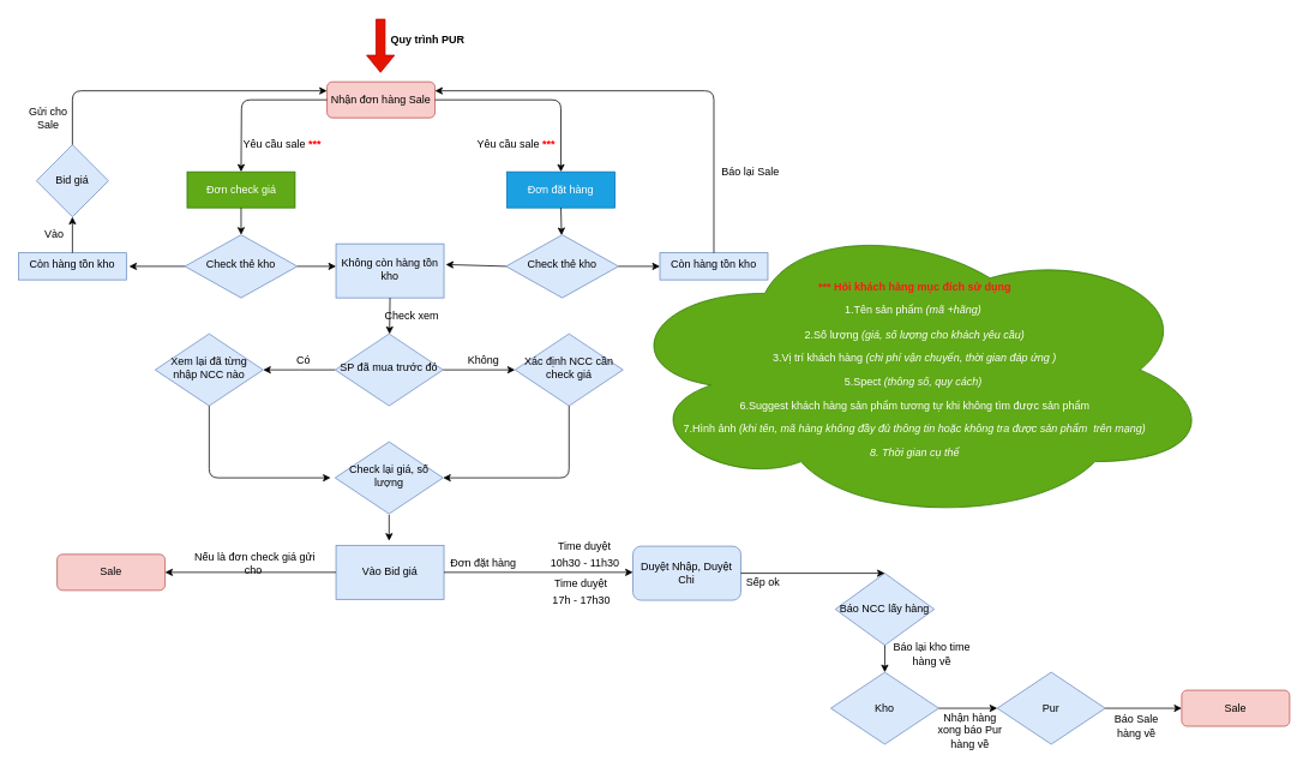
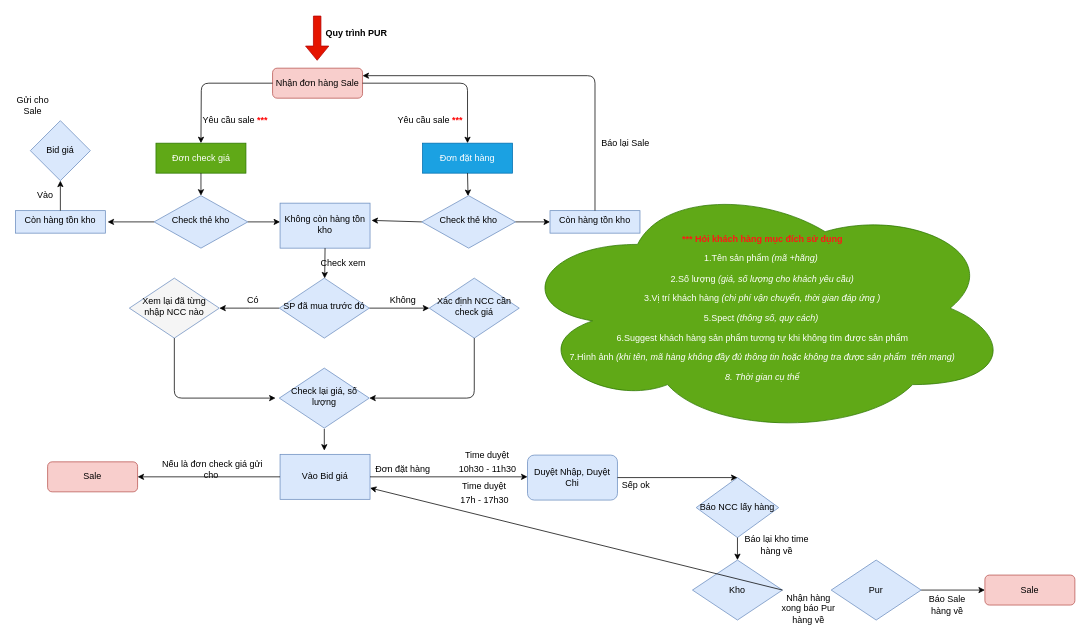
  <mxCell id="0" />
  <mxCell id="1" parent="0" />
  <mxCell id="2" value="Nhận đơn hàng Sale" style="rounded=1;whiteSpace=wrap;html=1;fontSize=12;glass=0;strokeWidth=1;shadow=0;fillColor=#f8cecc;strokeColor=#b85450;" parent="1" vertex="1"><mxGeometry x="363" y="90" width="120" height="40" as="geometry" /></mxCell>
  <mxCell id="3" value="Check lại giá, số lượng" style="rhombus;whiteSpace=wrap;html=1;shadow=0;fontFamily=Helvetica;fontSize=12;align=center;strokeWidth=1;spacing=6;spacingTop=-4;fillColor=#dae8fc;strokeColor=#6c8ebf;" parent="1" vertex="1"><mxGeometry x="372" y="490" width="120" height="80" as="geometry" /></mxCell>
  <mxCell id="4" value="Không còn hàng tồn kho" style="whiteSpace=wrap;html=1;shadow=0;strokeColor=#6c8ebf;strokeWidth=1;fillColor=#dae8fc;spacing=6;spacingTop=-4;" parent="1" vertex="1"><mxGeometry x="373" y="270" width="120" height="60" as="geometry" /></mxCell>
  <mxCell id="5" value="" style="edgeStyle=orthogonalEdgeStyle;rounded=0;orthogonalLoop=1;jettySize=auto;html=1;" parent="1" source="7" target="8" edge="1"><mxGeometry relative="1" as="geometry" /></mxCell>
  <mxCell id="6" value="" style="edgeStyle=orthogonalEdgeStyle;rounded=0;orthogonalLoop=1;jettySize=auto;html=1;" parent="1" source="7" edge="1"><mxGeometry relative="1" as="geometry"><mxPoint x="292" y="410" as="targetPoint" /></mxGeometry></mxCell>
  <mxCell id="7" value="SP đã mua trước đó" style="rhombus;whiteSpace=wrap;html=1;shadow=0;strokeColor=#6c8ebf;strokeWidth=1;fillColor=#dae8fc;spacing=6;spacingTop=-4;" parent="1" vertex="1"><mxGeometry x="372" y="370" width="120" height="80" as="geometry" /></mxCell>
  <mxCell id="8" value="Xác định NCC cần check giá" style="rhombus;whiteSpace=wrap;html=1;shadow=0;strokeColor=#6c8ebf;strokeWidth=1;fillColor=#dae8fc;spacing=6;spacingTop=-4;" parent="1" vertex="1"><mxGeometry x="572" y="370" width="120" height="80" as="geometry" /></mxCell>
- <mxCell id="9" value="Xem lại đã từng nhập NCC nào" style="rhombus;whiteSpace=wrap;html=1;shadow=0;strokeColor=#6c8ebf;strokeWidth=1;fillColor=#dae8fc;spacing=6;spacingTop=-4;" parent="1" vertex="1"><mxGeometry x="172" y="370" width="120" height="80" as="geometry" /></mxCell>
+ <mxCell id="9" value="Xem lại đã từng nhập NCC nào" style="rhombus;whiteSpace=wrap;html=1;shadow=0;strokeColor=#6c8ebf;strokeWidth=1;fillColor=#f5f5f5;spacing=6;spacingTop=-4;" parent="1" vertex="1"><mxGeometry x="172" y="370" width="120" height="80" as="geometry" /></mxCell>
  <mxCell id="10" value="Có" style="text;html=1;strokeColor=none;fillColor=none;align=center;verticalAlign=middle;whiteSpace=wrap;rounded=0;" parent="1" vertex="1"><mxGeometry x="317" y="390" width="40" height="20" as="geometry" /></mxCell>
  <mxCell id="11" value="Không" style="text;html=1;strokeColor=none;fillColor=none;align=center;verticalAlign=middle;whiteSpace=wrap;rounded=0;" parent="1" vertex="1"><mxGeometry x="517" y="390" width="40" height="20" as="geometry" /></mxCell>
  <mxCell id="12" value="" style="endArrow=classic;html=1;exitX=0.5;exitY=1;exitDx=0;exitDy=0;" parent="1" source="8" edge="1"><mxGeometry width="50" height="50" relative="1" as="geometry"><mxPoint x="592" y="600" as="sourcePoint" /><mxPoint x="492" y="530" as="targetPoint" /><Array as="points"><mxPoint x="632" y="530" /></Array></mxGeometry></mxCell>
  <mxCell id="13" value="" style="endArrow=classic;html=1;exitX=0.5;exitY=1;exitDx=0;exitDy=0;" parent="1" edge="1"><mxGeometry width="50" height="50" relative="1" as="geometry"><mxPoint x="232" y="450" as="sourcePoint" /><mxPoint x="367" y="530" as="targetPoint" /><Array as="points"><mxPoint x="232" y="530" /></Array></mxGeometry></mxCell>
  <mxCell id="14" value="Duyệt Nhập, Duyệt Chi" style="rounded=1;whiteSpace=wrap;html=1;fillColor=#dae8fc;strokeColor=#6c8ebf;" parent="1" vertex="1"><mxGeometry x="703" y="606" width="120" height="60" as="geometry" /></mxCell>
  <mxCell id="15" value="10h30 - 11h30" style="text;html=1;strokeColor=none;fillColor=none;align=center;verticalAlign=middle;whiteSpace=wrap;rounded=0;" parent="1" vertex="1"><mxGeometry x="599.5" y="590" width="100" height="70" as="geometry" /></mxCell>
  <mxCell id="16" value="17h - 17h30" style="text;html=1;strokeColor=none;fillColor=none;align=center;verticalAlign=middle;whiteSpace=wrap;rounded=0;" parent="1" vertex="1"><mxGeometry x="600.5" y="656" width="90" height="20" as="geometry" /></mxCell>
  <mxCell id="17" value="Time duyệt" style="text;html=1;strokeColor=none;fillColor=none;align=center;verticalAlign=middle;whiteSpace=wrap;rounded=0;" parent="1" vertex="1"><mxGeometry x="612" y="596" width="75" height="20" as="geometry" /></mxCell>
  <mxCell id="18" value="Time duyệt" style="text;html=1;strokeColor=none;fillColor=none;align=center;verticalAlign=middle;whiteSpace=wrap;rounded=0;" parent="1" vertex="1"><mxGeometry x="608" y="638" width="75" height="20" as="geometry" /></mxCell>
  <mxCell id="19" value="Báo NCC lấy hàng" style="rhombus;whiteSpace=wrap;html=1;fillColor=#dae8fc;strokeColor=#6c8ebf;" parent="1" vertex="1"><mxGeometry x="928" y="636" width="110" height="80" as="geometry" /></mxCell>
  <mxCell id="20" value="" style="endArrow=classic;html=1;exitX=1;exitY=0.5;exitDx=0;exitDy=0;entryX=0.5;entryY=0;entryDx=0;entryDy=0;" parent="1" source="14" target="19" edge="1"><mxGeometry width="50" height="50" relative="1" as="geometry"><mxPoint x="725" y="866" as="sourcePoint" /><mxPoint x="775" y="816" as="targetPoint" /></mxGeometry></mxCell>
  <mxCell id="21" value="Sếp ok" style="text;html=1;strokeColor=none;fillColor=none;align=center;verticalAlign=middle;whiteSpace=wrap;rounded=0;" parent="1" vertex="1"><mxGeometry x="813" y="636" width="70" height="20" as="geometry" /></mxCell>
  <mxCell id="22" value="Kho" style="rhombus;whiteSpace=wrap;html=1;fillColor=#dae8fc;strokeColor=#6c8ebf;" vertex="1" parent="1"><mxGeometry x="923" y="746" width="120" height="80" as="geometry" /></mxCell>
  <mxCell id="23" value="Pur" style="rhombus;whiteSpace=wrap;html=1;fillColor=#dae8fc;strokeColor=#6c8ebf;" vertex="1" parent="1"><mxGeometry x="1108" y="746" width="120" height="80" as="geometry" /></mxCell>
  <mxCell id="24" value="Sale" style="rounded=1;whiteSpace=wrap;html=1;fillColor=#f8cecc;strokeColor=#b85450;" vertex="1" parent="1"><mxGeometry x="1313" y="766" width="120" height="40" as="geometry" /></mxCell>
  <mxCell id="25" value="" style="endArrow=classic;html=1;exitX=0.5;exitY=1;exitDx=0;exitDy=0;" edge="1" parent="1" source="19" target="22"><mxGeometry width="50" height="50" relative="1" as="geometry"><mxPoint x="1063" y="676" as="sourcePoint" /><mxPoint x="1113" y="626" as="targetPoint" /></mxGeometry></mxCell>
- <mxCell id="26" value="" style="endArrow=classic;html=1;exitX=1;exitY=0.5;exitDx=0;exitDy=0;" edge="1" parent="1" source="22" target="23"><mxGeometry width="50" height="50" relative="1" as="geometry"><mxPoint x="1063" y="676" as="sourcePoint" /><mxPoint x="1113" y="626" as="targetPoint" /></mxGeometry></mxCell>
+ <mxCell id="26" value="" style="endArrow=classic;html=1;exitX=1;exitY=0.5;exitDx=0;exitDy=0;" edge="1" parent="1" source="22" target="53"><mxGeometry width="50" height="50" relative="1" as="geometry"><mxPoint x="1063" y="676" as="sourcePoint" /><mxPoint x="1113" y="626" as="targetPoint" /></mxGeometry></mxCell>
  <mxCell id="27" value="" style="endArrow=classic;html=1;exitX=1;exitY=0.5;exitDx=0;exitDy=0;entryX=0;entryY=0.5;entryDx=0;entryDy=0;" edge="1" parent="1" source="23" target="24"><mxGeometry width="50" height="50" relative="1" as="geometry"><mxPoint x="1063" y="676" as="sourcePoint" /><mxPoint x="1113" y="626" as="targetPoint" /></mxGeometry></mxCell>
  <mxCell id="28" value="Báo lại kho time hàng về" style="text;html=1;strokeColor=none;fillColor=none;align=center;verticalAlign=middle;whiteSpace=wrap;rounded=0;" vertex="1" parent="1"><mxGeometry x="978" y="716" width="115" height="20" as="geometry" /></mxCell>
  <mxCell id="29" value="Nhận hàng xong báo Pur hàng về" style="text;html=1;strokeColor=none;fillColor=none;align=center;verticalAlign=middle;whiteSpace=wrap;rounded=0;" vertex="1" parent="1"><mxGeometry x="1033" y="786" width="90" height="50" as="geometry" /></mxCell>
  <mxCell id="30" value="Báo Sale hàng về" style="text;html=1;strokeColor=none;fillColor=none;align=center;verticalAlign=middle;whiteSpace=wrap;rounded=0;" vertex="1" parent="1"><mxGeometry x="1228" y="796" width="70" height="20" as="geometry" /></mxCell>
  <mxCell id="31" value="Đơn check giá" style="rounded=0;whiteSpace=wrap;html=1;fillColor=#60a917;strokeColor=#2D7600;fontColor=#ffffff;" vertex="1" parent="1"><mxGeometry x="207.5" y="190" width="120" height="40" as="geometry" /></mxCell>
  <mxCell id="32" value="Đơn đặt hàng" style="rounded=0;whiteSpace=wrap;html=1;fillColor=#1ba1e2;strokeColor=#006EAF;fontColor=#ffffff;" vertex="1" parent="1"><mxGeometry x="563" y="190" width="120" height="40" as="geometry" /></mxCell>
  <mxCell id="33" value="" style="endArrow=classic;html=1;exitX=0;exitY=0.5;exitDx=0;exitDy=0;entryX=0.5;entryY=0;entryDx=0;entryDy=0;" edge="1" parent="1" source="2" target="31"><mxGeometry width="50" height="50" relative="1" as="geometry"><mxPoint x="303" y="330" as="sourcePoint" /><mxPoint x="293" y="110" as="targetPoint" /><Array as="points"><mxPoint x="268" y="110" /></Array></mxGeometry></mxCell>
  <mxCell id="34" value="" style="endArrow=classic;html=1;exitX=1;exitY=0.5;exitDx=0;exitDy=0;entryX=0.5;entryY=0;entryDx=0;entryDy=0;" edge="1" parent="1" source="2" target="32"><mxGeometry width="50" height="50" relative="1" as="geometry"><mxPoint x="303" y="330" as="sourcePoint" /><mxPoint x="563" y="110" as="targetPoint" /><Array as="points"><mxPoint x="623" y="110" /></Array></mxGeometry></mxCell>
  <mxCell id="35" value="Check thẻ kho" style="rhombus;whiteSpace=wrap;html=1;shadow=0;fontFamily=Helvetica;fontSize=12;align=center;strokeWidth=1;spacing=6;spacingTop=-4;fillColor=#dae8fc;strokeColor=#6c8ebf;" vertex="1" parent="1"><mxGeometry x="205" y="260" width="125" height="70" as="geometry" /></mxCell>
  <mxCell id="36" value="Check thẻ kho" style="rhombus;whiteSpace=wrap;html=1;shadow=0;fontFamily=Helvetica;fontSize=12;align=center;strokeWidth=1;spacing=6;spacingTop=-4;fillColor=#dae8fc;strokeColor=#6c8ebf;" vertex="1" parent="1"><mxGeometry x="562" y="260" width="125" height="70" as="geometry" /></mxCell>
  <mxCell id="37" value="" style="endArrow=classic;html=1;exitX=0.5;exitY=1;exitDx=0;exitDy=0;" edge="1" parent="1" source="31" target="35"><mxGeometry width="50" height="50" relative="1" as="geometry"><mxPoint x="303" y="330" as="sourcePoint" /><mxPoint x="353" y="280" as="targetPoint" /></mxGeometry></mxCell>
  <mxCell id="38" value="" style="endArrow=classic;html=1;exitX=0.5;exitY=1;exitDx=0;exitDy=0;" edge="1" parent="1" source="32" target="36"><mxGeometry width="50" height="50" relative="1" as="geometry"><mxPoint x="373" y="330" as="sourcePoint" /><mxPoint x="423" y="280" as="targetPoint" /></mxGeometry></mxCell>
  <mxCell id="39" value="Còn hàng tồn kho" style="whiteSpace=wrap;html=1;shadow=0;strokeColor=#6c8ebf;strokeWidth=1;fillColor=#dae8fc;spacing=6;spacingTop=-4;" vertex="1" parent="1"><mxGeometry x="20" y="280" width="120" height="30" as="geometry" /></mxCell>
  <mxCell id="40" value="" style="endArrow=classic;html=1;exitX=0;exitY=0.5;exitDx=0;exitDy=0;" edge="1" parent="1" source="36"><mxGeometry width="50" height="50" relative="1" as="geometry"><mxPoint x="343" y="330" as="sourcePoint" /><mxPoint x="495" y="293" as="targetPoint" /></mxGeometry></mxCell>
  <mxCell id="41" value="" style="endArrow=classic;html=1;exitX=0;exitY=0.5;exitDx=0;exitDy=0;" edge="1" parent="1" source="35"><mxGeometry width="50" height="50" relative="1" as="geometry"><mxPoint x="303" y="330" as="sourcePoint" /><mxPoint x="143" y="295" as="targetPoint" /></mxGeometry></mxCell>
  <mxCell id="42" value="" style="endArrow=classic;html=1;exitX=1;exitY=0.5;exitDx=0;exitDy=0;" edge="1" parent="1" source="35"><mxGeometry width="50" height="50" relative="1" as="geometry"><mxPoint x="303" y="330" as="sourcePoint" /><mxPoint x="373" y="295" as="targetPoint" /></mxGeometry></mxCell>
  <mxCell id="43" value="Bid giá" style="rhombus;whiteSpace=wrap;html=1;fillColor=#dae8fc;strokeColor=#6c8ebf;" vertex="1" parent="1"><mxGeometry x="40" y="160" width="80" height="80" as="geometry" /></mxCell>
  <mxCell id="44" value="" style="endArrow=classic;html=1;entryX=0.5;entryY=1;entryDx=0;entryDy=0;exitX=0.5;exitY=0;exitDx=0;exitDy=0;" edge="1" parent="1" source="39" target="43"><mxGeometry width="50" height="50" relative="1" as="geometry"><mxPoint x="303" y="330" as="sourcePoint" /><mxPoint x="353" y="280" as="targetPoint" /></mxGeometry></mxCell>
- <mxCell id="45" value="" style="endArrow=classic;html=1;exitX=0.5;exitY=0;exitDx=0;exitDy=0;entryX=0;entryY=0.25;entryDx=0;entryDy=0;" edge="1" parent="1" source="43" target="2"><mxGeometry width="50" height="50" relative="1" as="geometry"><mxPoint x="303" y="330" as="sourcePoint" /><mxPoint x="80" y="90" as="targetPoint" /><Array as="points"><mxPoint x="80" y="100" /></Array></mxGeometry></mxCell>
- <mxCell id="46" value="Gửi cho Sale" style="text;html=1;strokeColor=none;fillColor=none;align=center;verticalAlign=middle;whiteSpace=wrap;rounded=0;" vertex="1" parent="1"><mxGeometry x="20" y="120" width="67" height="20" as="geometry" /></mxCell>
+ <mxCell id="46" value="Gửi cho Sale" style="text;html=1;strokeColor=none;fillColor=none;align=center;verticalAlign=middle;whiteSpace=wrap;rounded=0;" vertex="1" parent="1"><mxGeometry x="10" y="130" width="67" height="20" as="geometry" /></mxCell>
  <mxCell id="47" value="Vào" style="text;html=1;strokeColor=none;fillColor=none;align=center;verticalAlign=middle;whiteSpace=wrap;rounded=0;" vertex="1" parent="1"><mxGeometry x="40" y="250" width="40" height="20" as="geometry" /></mxCell>
  <mxCell id="48" value="" style="endArrow=classic;html=1;exitX=0.5;exitY=1;exitDx=0;exitDy=0;" edge="1" parent="1" source="4" target="7"><mxGeometry width="50" height="50" relative="1" as="geometry"><mxPoint x="333" y="490" as="sourcePoint" /><mxPoint x="383" y="440" as="targetPoint" /></mxGeometry></mxCell>
  <mxCell id="49" value="Check xem" style="text;html=1;strokeColor=none;fillColor=none;align=center;verticalAlign=middle;whiteSpace=wrap;rounded=0;" vertex="1" parent="1"><mxGeometry x="422" y="340" width="71" height="20" as="geometry" /></mxCell>
  <mxCell id="50" value="&lt;div&gt;&lt;p class=&quot;MsoListParagraph&quot; style=&quot;margin-left: 0.25in ; text-indent: -0.25in&quot;&gt;&lt;b&gt;&lt;font color=&quot;#ff1717&quot;&gt;*** Hỏi khách hàng mục đích sử dụng&lt;/font&gt;&lt;/b&gt;&lt;/p&gt;&lt;p class=&quot;MsoListParagraph&quot; style=&quot;margin-left: 0.25in ; text-indent: -0.25in&quot;&gt;1.Tên sản phẩm &lt;i&gt;(mã +hãng)&lt;/i&gt;&lt;i&gt;&amp;nbsp;&lt;/i&gt;&lt;/p&gt;&lt;p class=&quot;MsoListParagraph&quot; style=&quot;margin-left: 0.25in ; text-indent: -0.25in&quot;&gt;2.Số lượng &lt;i&gt;(giá, số lượng cho khách yêu cầu)&lt;/i&gt;&lt;/p&gt;&lt;p class=&quot;MsoListParagraph&quot; style=&quot;margin-left: 0.25in ; text-indent: -0.25in&quot;&gt;3.Vị trí khách hàng &lt;i&gt;(chi phí vận chuyển, thời gian đáp ứng )&lt;/i&gt;&lt;/p&gt;&lt;p class=&quot;MsoListParagraph&quot; style=&quot;margin-left: 0.25in ; text-indent: -0.25in&quot;&gt;&lt;span style=&quot;text-indent: -0.25in&quot;&gt;5.Spect &lt;/span&gt;&lt;i style=&quot;text-indent: -0.25in&quot;&gt;(thông số,&amp;nbsp;&lt;/i&gt;&lt;i style=&quot;text-indent: -0.25in&quot;&gt;quy cách)&amp;nbsp;&lt;/i&gt;&lt;/p&gt;&lt;p class=&quot;MsoListParagraph&quot; style=&quot;margin-left: 0.25in ; text-indent: -0.25in&quot;&gt;6.Suggest khách hàng sản phẩm tương tự khi không tìm được sản phẩm&lt;/p&gt;&lt;p class=&quot;MsoListParagraph&quot; style=&quot;margin-left: 0.25in ; text-indent: -0.25in&quot;&gt;&lt;span style=&quot;text-indent: -0.25in&quot;&gt;7.Hình ảnh &lt;/span&gt;&lt;i style=&quot;text-indent: -0.25in&quot;&gt;(khi&amp;nbsp;&lt;/i&gt;&lt;i style=&quot;text-indent: -0.25in&quot;&gt;tên, mã hàng không đầy đủ thông tin hoặc không tra được sản phẩm &amp;nbsp;trên mạng)&lt;/i&gt;&lt;/p&gt;&lt;p class=&quot;MsoListParagraph&quot; style=&quot;margin-left: 0.25in ; text-indent: -0.25in&quot;&gt;&lt;i style=&quot;text-indent: -0.25in&quot;&gt;8. Thời gian cụ thể&lt;/i&gt;&lt;/p&gt;&lt;/div&gt;" style="ellipse;shape=cloud;whiteSpace=wrap;html=1;align=center;fillColor=#60a917;strokeColor=#2D7600;fontColor=#ffffff;" vertex="1" parent="1"><mxGeometry x="683" y="240" width="667" height="340" as="geometry" /></mxCell>
  <mxCell id="51" value="Yêu cầu sale&amp;nbsp;&lt;font color=&quot;#ff0000&quot;&gt;&lt;b&gt;***&lt;/b&gt;&lt;/font&gt;" style="text;html=1;strokeColor=none;fillColor=none;align=center;verticalAlign=middle;whiteSpace=wrap;rounded=0;" vertex="1" parent="1"><mxGeometry x="262.5" y="150" width="100.5" height="20" as="geometry" /></mxCell>
  <mxCell id="52" value="Yêu cầu sale&amp;nbsp;&lt;font color=&quot;#ff0000&quot;&gt;&lt;b&gt;***&lt;/b&gt;&lt;/font&gt;" style="text;html=1;strokeColor=none;fillColor=none;align=center;verticalAlign=middle;whiteSpace=wrap;rounded=0;" vertex="1" parent="1"><mxGeometry x="523" y="150" width="100.5" height="20" as="geometry" /></mxCell>
  <mxCell id="53" value="Vào Bid giá" style="rounded=0;whiteSpace=wrap;html=1;align=center;fillColor=#dae8fc;strokeColor=#6c8ebf;" vertex="1" parent="1"><mxGeometry x="373" y="605" width="120" height="60" as="geometry" /></mxCell>
  <mxCell id="54" value="Sale" style="rounded=1;whiteSpace=wrap;html=1;fontSize=12;glass=0;strokeWidth=1;shadow=0;fillColor=#f8cecc;strokeColor=#b85450;" vertex="1" parent="1"><mxGeometry x="63" y="615" width="120" height="40" as="geometry" /></mxCell>
  <mxCell id="55" value="" style="endArrow=classic;html=1;exitX=0;exitY=0.5;exitDx=0;exitDy=0;entryX=1;entryY=0.5;entryDx=0;entryDy=0;" edge="1" parent="1" source="53" target="54"><mxGeometry width="50" height="50" relative="1" as="geometry"><mxPoint x="333" y="470" as="sourcePoint" /><mxPoint x="383" y="420" as="targetPoint" /></mxGeometry></mxCell>
  <mxCell id="56" value="Nếu là đơn check giá gửi cho&amp;nbsp;" style="text;html=1;strokeColor=none;fillColor=none;align=center;verticalAlign=middle;whiteSpace=wrap;rounded=0;" vertex="1" parent="1"><mxGeometry x="203" y="615" width="160" height="20" as="geometry" /></mxCell>
  <mxCell id="57" value="" style="endArrow=classic;html=1;" edge="1" parent="1"><mxGeometry width="50" height="50" relative="1" as="geometry"><mxPoint x="432" y="571" as="sourcePoint" /><mxPoint x="432" y="600" as="targetPoint" /></mxGeometry></mxCell>
  <mxCell id="58" value="Đơn đặt hàng" style="text;html=1;strokeColor=none;fillColor=none;align=center;verticalAlign=middle;whiteSpace=wrap;rounded=0;" vertex="1" parent="1"><mxGeometry x="472" y="615" width="130" height="20" as="geometry" /></mxCell>
  <mxCell id="59" value="" style="shape=flexArrow;endArrow=classic;html=1;fillColor=#e51400;strokeColor=#B20000;" edge="1" parent="1"><mxGeometry width="50" height="50" relative="1" as="geometry"><mxPoint x="422.5" y="20" as="sourcePoint" /><mxPoint x="422.5" as="targetPoint" y="80" /></mxGeometry></mxCell>
  <mxCell id="60" value="Quy trình PUR" style="text;html=1;strokeColor=none;fillColor=none;align=center;verticalAlign=middle;whiteSpace=wrap;rounded=0;fontStyle=1" vertex="1" parent="1"><mxGeometry x="425" y="33" width="100" height="20" as="geometry" /></mxCell>
  <mxCell id="61" value="Còn hàng tồn kho" style="whiteSpace=wrap;html=1;shadow=0;strokeColor=#6c8ebf;strokeWidth=1;fillColor=#dae8fc;spacing=6;spacingTop=-4;" vertex="1" parent="1"><mxGeometry x="733" y="280" width="120" height="30" as="geometry" /></mxCell>
  <mxCell id="62" value="" style="endArrow=classic;html=1;exitX=1;exitY=0.5;exitDx=0;exitDy=0;entryX=0;entryY=0.5;entryDx=0;entryDy=0;" edge="1" parent="1" source="36" target="61"><mxGeometry width="50" height="50" relative="1" as="geometry"><mxPoint x="593" y="310" as="sourcePoint" /><mxPoint x="643" y="260" as="targetPoint" /></mxGeometry></mxCell>
  <mxCell id="63" value="" style="endArrow=classic;html=1;exitX=0.5;exitY=0;exitDx=0;exitDy=0;entryX=1;entryY=0.25;entryDx=0;entryDy=0;" edge="1" parent="1" source="61" target="2"><mxGeometry width="50" height="50" relative="1" as="geometry"><mxPoint x="593" y="210" as="sourcePoint" /><mxPoint x="793" y="200" as="targetPoint" /><Array as="points"><mxPoint x="793" y="100" /></Array></mxGeometry></mxCell>
  <mxCell id="64" value="Báo lại Sale" style="text;html=1;strokeColor=none;fillColor=none;align=center;verticalAlign=middle;whiteSpace=wrap;rounded=0;" vertex="1" parent="1"><mxGeometry x="795" y="180" width="78" height="20" as="geometry" /></mxCell>
  <mxCell id="65" value="" style="endArrow=classic;html=1;exitX=1;exitY=0.5;exitDx=0;exitDy=0;" edge="1" parent="1" source="53"><mxGeometry width="50" height="50" relative="1" as="geometry"><mxPoint x="983" y="600" as="sourcePoint" /><mxPoint x="703" y="635" as="targetPoint" /></mxGeometry></mxCell>
